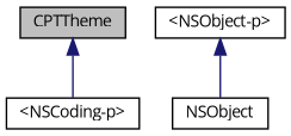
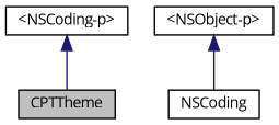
  digraph {
    fontname="Open Sans"
    node [color=black fontname="Open Sans" fontsize=10 shape=record]
    edge [color=midnightblue dir=back fontname="Open Sans" fontsize=10 labelfontname="Lucinda Grande" labelfontsize=10 style=solid]
    n1 [fillcolor=grey75 fontcolor=black height=0.2 label=CPTTheme style=filled width=0.4]
-   n2 [height=0.2 label=NSObject width=0.4]
+   n2 [height=0.2 label=NSCoding width=0.4]
    n3 [height=0.2 label="\<NSObject-p\>" width=0.4]
    n4 [height=0.2 label="\<NSCoding-p\>" width=0.4]
    n3 -> n2
-   n1 -> n4
+   n4 -> n1
  }
